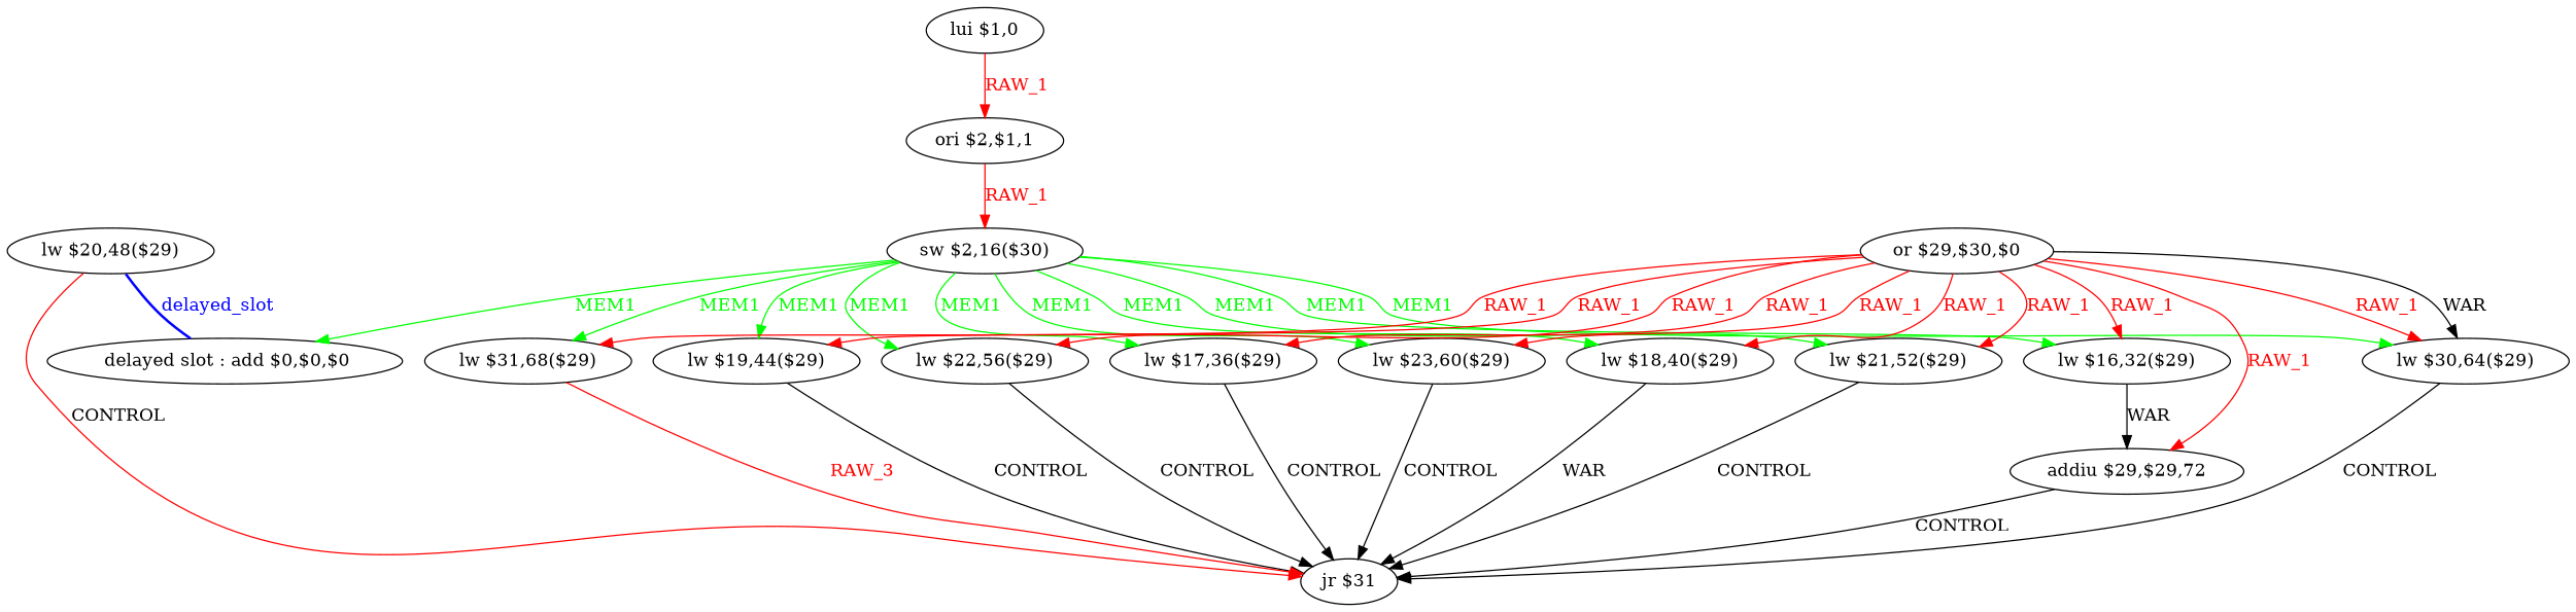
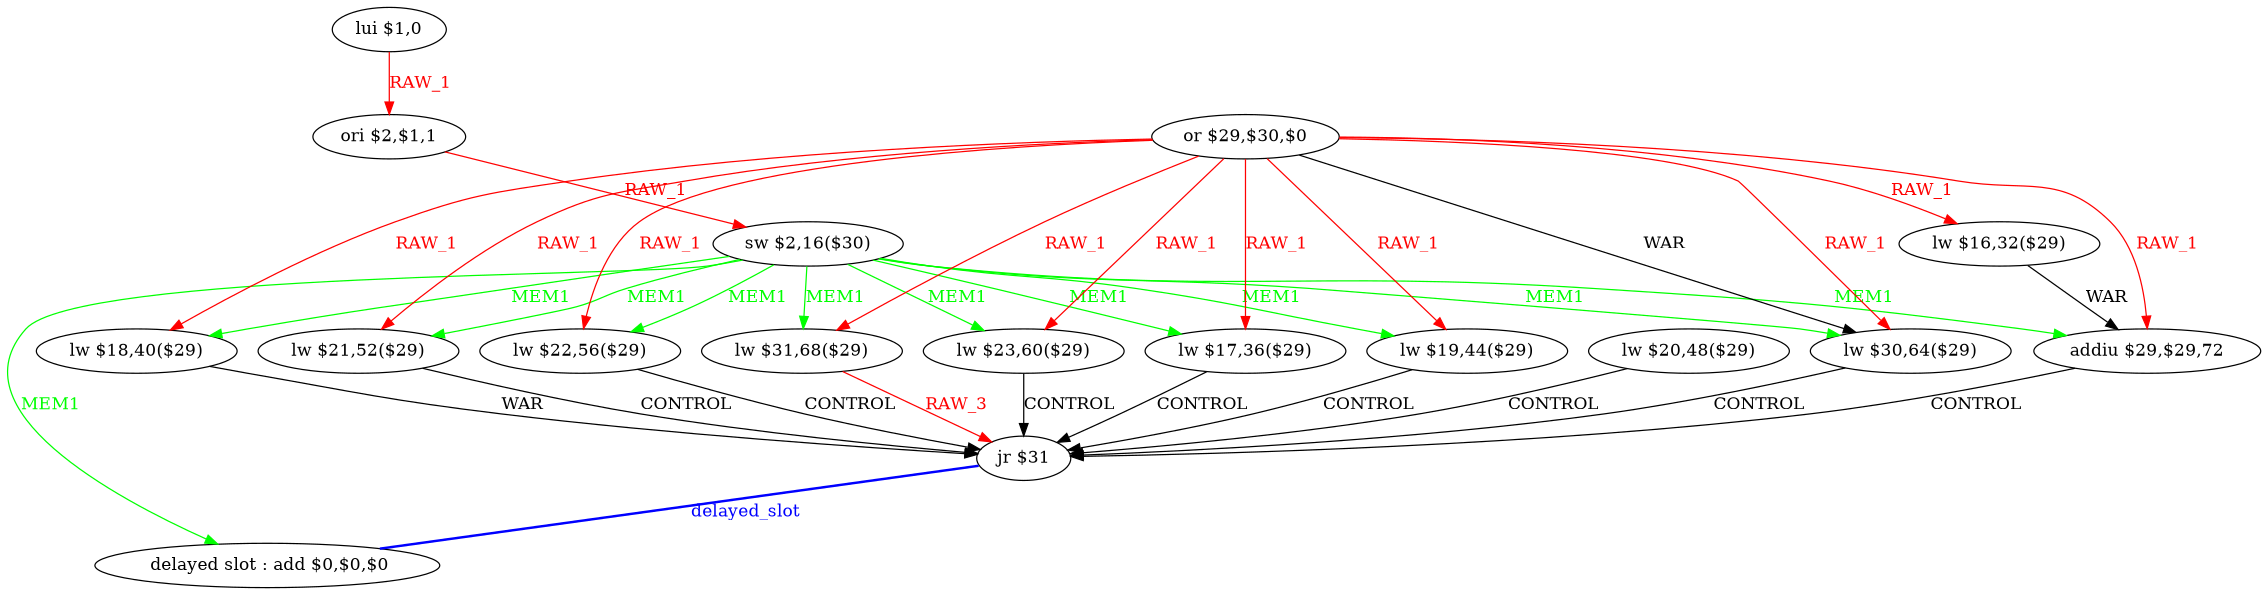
  digraph {
    node [shape=ellipse]
    edge [color=red fontcolor=red]
    n1 [label=" delayed slot : add $0,$0,$0"]
    n2 [label="jr $31"]
    n3 [label="lui $1,0"]
    n4 [label="ori $2,$1,1"]
    n5 [label="sw $2,16($30)"]
    n6 [label="lw $16,32($29)"]
    n7 [label="lw $17,36($29)"]
    n8 [label="lw $18,40($29)"]
    n9 [label="lw $19,44($29)"]
    n10 [label="lw $21,52($29)"]
    n11 [label="lw $22,56($29)"]
    n12 [label="lw $23,60($29)"]
    n13 [label="lw $30,64($29)"]
    n14 [label="lw $31,68($29)"]
    n15 [label="addiu $29,$29,72"]
    n16 [label="lw $20,48($29)"]
    n17 [label="or $29,$30,$0"]
-   n16 -> n1 [color=blue dir=none fontcolor=blue label=delayed_slot style=bold]
+   n2 -> n1 [color=blue dir=none fontcolor=blue label=delayed_slot style=bold]
    n3 -> n4 [label=RAW_1]
    n4 -> n5 [label=RAW_1]
    n5 -> n1 [color=green fontcolor=green label=MEM1]
-   n5 -> n6 [color=green fontcolor=green label=MEM1]
+   n5 -> n15 [color=green fontcolor=green label=MEM1]
    n5 -> n7 [color=green fontcolor=green label=MEM1]
    n5 -> n8 [color=green fontcolor=green label=MEM1]
    n5 -> n9 [color=green fontcolor=green label=MEM1]
    n5 -> n10 [color=green fontcolor=green label=MEM1]
    n5 -> n11 [color=green fontcolor=green label=MEM1]
    n5 -> n12 [color=green fontcolor=green label=MEM1]
    n5 -> n13 [color=green fontcolor=green label=MEM1]
    n5 -> n14 [color=green fontcolor=green label=MEM1]
    n6 -> n15 [label=WAR color="" fontcolor=""]
    n7 -> n2 [label=CONTROL color="" fontcolor=""]
    n8 -> n2 [label=WAR color="" fontcolor=""]
    n9 -> n2 [label=CONTROL color="" fontcolor=""]
    n10 -> n2 [label=CONTROL color="" fontcolor=""]
    n11 -> n2 [label=CONTROL color="" fontcolor=""]
    n12 -> n2 [label=CONTROL color="" fontcolor=""]
    n13 -> n2 [label=CONTROL color="" fontcolor=""]
    n14 -> n2 [label=RAW_3]
    n15 -> n2 [label=CONTROL color="" fontcolor=""]
-   n16 -> n2 [label=CONTROL fontcolor=""]
+   n16 -> n2 [label=CONTROL color="" fontcolor=""]
    n17 -> n6 [label=RAW_1]
    n17 -> n7 [label=RAW_1]
    n17 -> n8 [label=RAW_1]
    n17 -> n9 [label=RAW_1]
    n17 -> n10 [label=RAW_1]
    n17 -> n11 [label=RAW_1]
    n17 -> n12 [label=RAW_1]
    n17 -> n13 [label=RAW_1]
    n17 -> n13 [label=WAR color="" fontcolor=""]
    n17 -> n14 [label=RAW_1]
    n17 -> n15 [label=RAW_1]
  }
